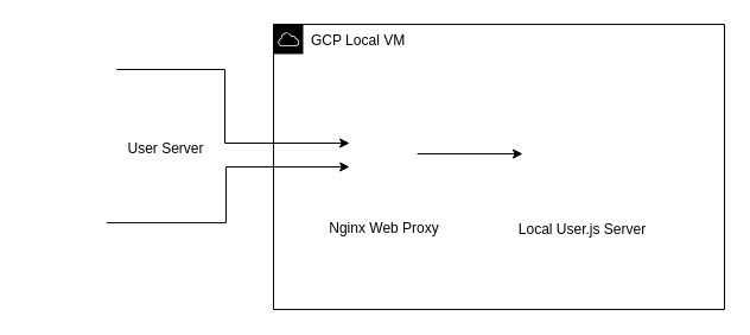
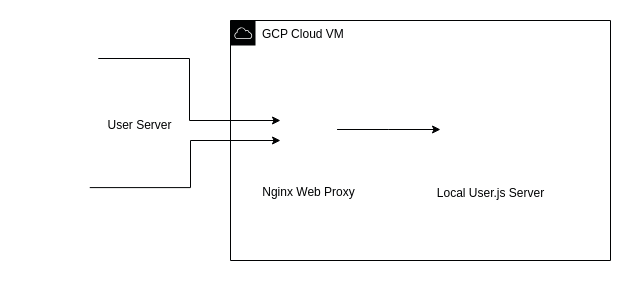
  <mxCell id="0" />
  <mxCell id="1" parent="0" />
- <mxCell id="2" value="GCP Local VM&lt;div&gt;&lt;br&gt;&lt;/div&gt;" style="points=[[0,0],[0.25,0],[0.5,0],[0.75,0],[1,0],[1,0.25],[1,0.5],[1,0.75],[1,1],[0.75,1],[0.5,1],[0.25,1],[0,1],[0,0.75],[0,0.5],[0,0.25]];outlineConnect=0;gradientColor=none;html=1;whiteSpace=wrap;fontSize=12;fontStyle=0;container=1;pointerEvents=0;collapsible=0;recursiveResize=0;shape=mxgraph.aws4.group;grIcon=mxgraph.aws4.group_aws_cloud;strokeColor=#010203;fillColor=none;verticalAlign=top;align=left;spacingLeft=30;fontColor=#010203;dashed=0;" vertex="1" parent="1"><mxGeometry x="230" y="20" width="380" height="240" as="geometry" /></mxCell>
+ <mxCell id="2" value="GCP Cloud VM&lt;div&gt;&lt;br&gt;&lt;/div&gt;" style="points=[[0,0],[0.25,0],[0.5,0],[0.75,0],[1,0],[1,0.25],[1,0.5],[1,0.75],[1,1],[0.75,1],[0.5,1],[0.25,1],[0,1],[0,0.75],[0,0.5],[0,0.25]];outlineConnect=0;gradientColor=none;html=1;whiteSpace=wrap;fontSize=12;fontStyle=0;container=1;pointerEvents=0;collapsible=0;recursiveResize=0;shape=mxgraph.aws4.group;grIcon=mxgraph.aws4.group_aws_cloud;strokeColor=#010203;fillColor=none;verticalAlign=top;align=left;spacingLeft=30;fontColor=#010203;dashed=0;" vertex="1" parent="1"><mxGeometry x="230" y="20" width="380" height="240" as="geometry" /></mxCell>
  <mxCell id="3" style="edgeStyle=orthogonalEdgeStyle;rounded=0;orthogonalLoop=1;jettySize=auto;html=1;strokeColor=#010203;" edge="1" parent="2" source="4" target="5"><mxGeometry relative="1" as="geometry" /></mxCell>
- <mxCell id="4" value="Nginx Web Proxy" style="sketch=0;outlineConnect=0;dashed=0;verticalLabelPosition=bottom;verticalAlign=top;align=center;html=1;fontSize=12;fontStyle=0;aspect=fixed;pointerEvents=1;shape=mxgraph.aws4.traditional_server;fontColor=#010203;" vertex="1" parent="2"><mxGeometry x="50" y="60" width="85" height="98" as="geometry" /></mxCell>
+ <mxCell id="4" value="Nginx Web Proxy" style="sketch=0;outlineConnect=0;dashed=0;verticalLabelPosition=bottom;verticalAlign=top;align=center;html=1;fontSize=12;fontStyle=0;aspect=fixed;pointerEvents=1;shape=mxgraph.aws4.traditional_server;fontColor=#010203;" vertex="1" parent="2"><mxGeometry x="50" y="60" width="56.54" height="98" as="geometry" /></mxCell>
  <mxCell id="5" value="Local User.js Server" style="sketch=0;outlineConnect=0;dashed=0;verticalLabelPosition=bottom;verticalAlign=top;align=center;html=1;fontSize=12;fontStyle=0;aspect=fixed;pointerEvents=1;shape=mxgraph.aws4.servers;fontColor=#010203;" vertex="1" parent="2"><mxGeometry x="210" y="59" width="100" height="100" as="geometry" /></mxCell>
  <mxCell id="6" style="edgeStyle=orthogonalEdgeStyle;rounded=0;orthogonalLoop=1;jettySize=auto;html=1;fontColor=#010203;strokeColor=#010203;" edge="1" parent="1" source="7" target="4"><mxGeometry relative="1" as="geometry"><Array as="points"><mxPoint x="189" y="58" /><mxPoint x="189" y="120" /></Array></mxGeometry></mxCell>
  <mxCell id="7" value="" style="sketch=0;outlineConnect=0;dashed=0;verticalLabelPosition=bottom;verticalAlign=top;align=center;html=1;fontSize=12;fontStyle=0;aspect=fixed;pointerEvents=1;shape=mxgraph.aws4.client;fontColor=#010203;" vertex="1" parent="1"><mxGeometry x="20" y="20" width="78" height="76" as="geometry" /></mxCell>
  <mxCell id="8" style="edgeStyle=orthogonalEdgeStyle;rounded=0;orthogonalLoop=1;jettySize=auto;html=1;fontColor=#010203;strokeColor=#010203;" edge="1" parent="1" source="9" target="4"><mxGeometry relative="1" as="geometry"><Array as="points"><mxPoint x="190" y="187" /><mxPoint x="190" y="140" /></Array></mxGeometry></mxCell>
  <mxCell id="9" value="" style="sketch=0;outlineConnect=0;dashed=0;verticalLabelPosition=bottom;verticalAlign=top;align=center;html=1;fontSize=12;fontStyle=0;aspect=fixed;pointerEvents=1;shape=mxgraph.aws4.mobile_client;fontColor=#010203;" vertex="1" parent="1"><mxGeometry x="29" y="130" width="60" height="114.15" as="geometry" /></mxCell>
  <mxCell id="10" value="User Server" style="text;html=1;align=center;verticalAlign=middle;resizable=0;points=[];autosize=1;strokeColor=none;fillColor=none;fontColor=#010203;" vertex="1" parent="1"><mxGeometry x="89" y="110" width="100" height="30" as="geometry" /></mxCell>
  <mxCell id="11" style="edgeStyle=orthogonalEdgeStyle;rounded=0;orthogonalLoop=1;jettySize=auto;html=1;exitX=0.5;exitY=1;exitDx=0;exitDy=0;" edge="1" parent="1" source="2" target="2"><mxGeometry relative="1" as="geometry" /></mxCell>
